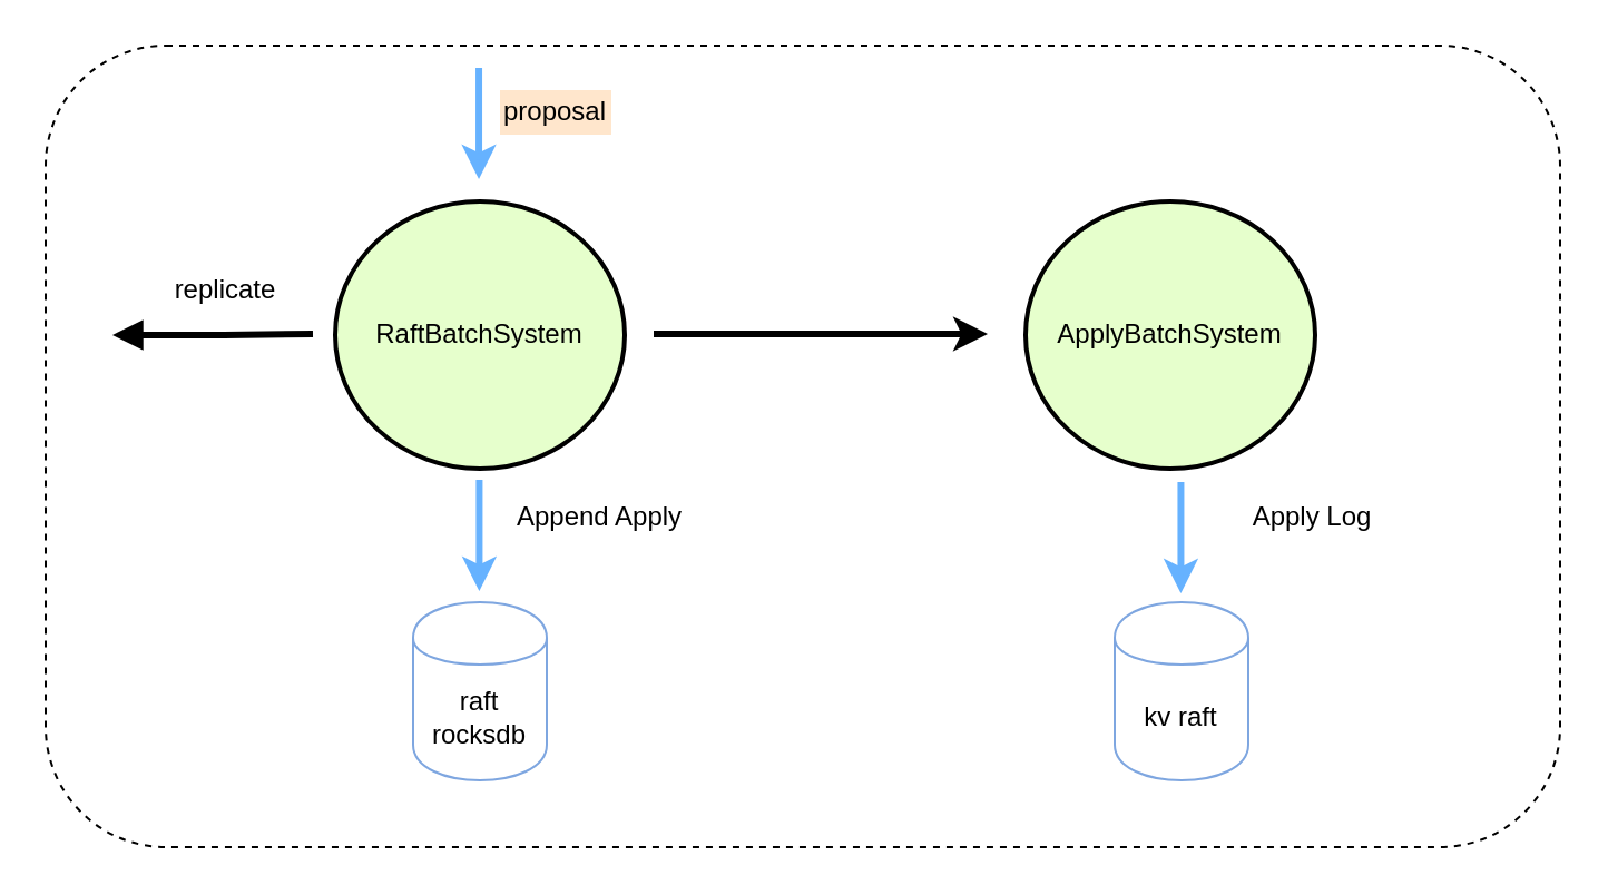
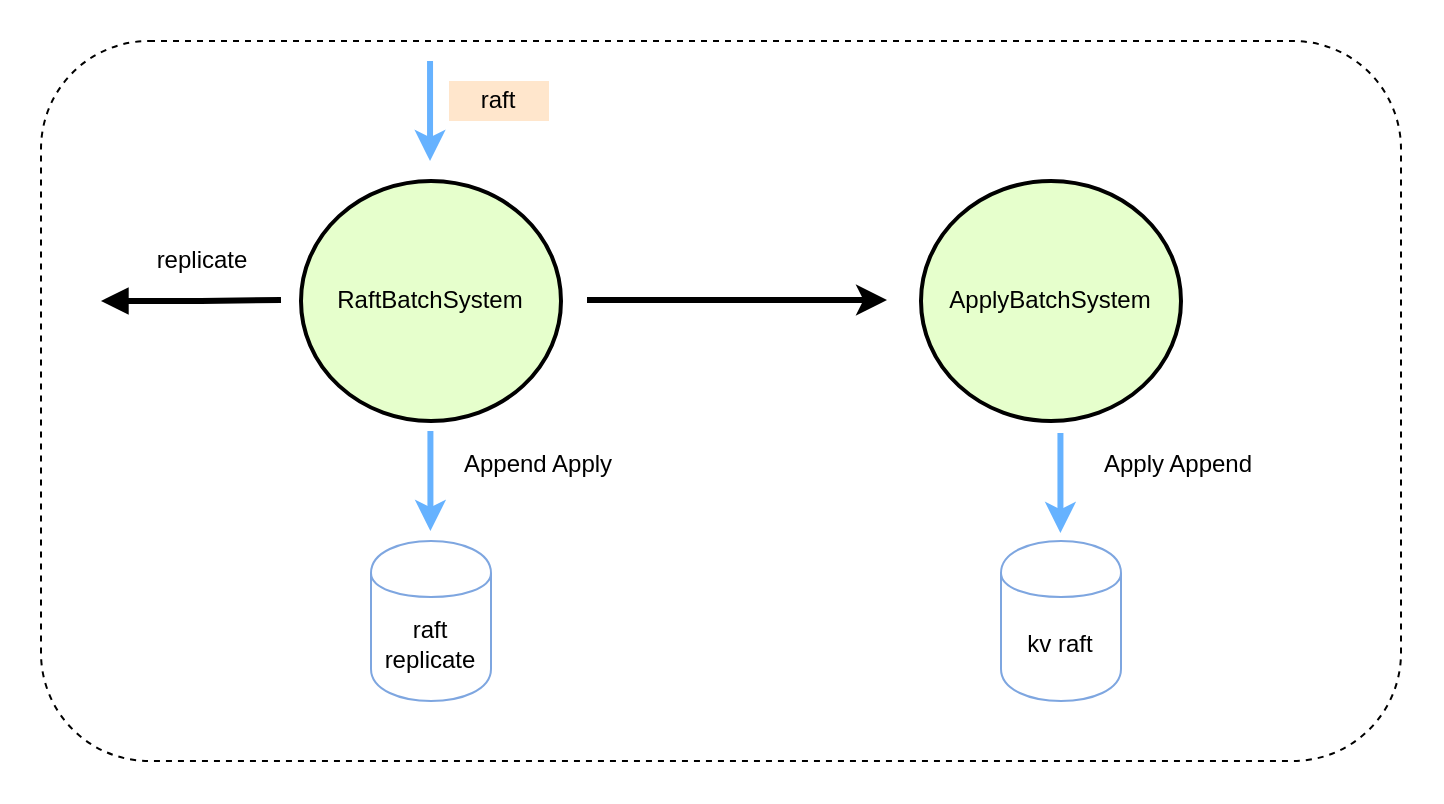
  <mxCell id="0" />
  <mxCell id="1" parent="0" />
  <mxCell id="2" style="edgeStyle=orthogonalEdgeStyle;rounded=0;orthogonalLoop=1;jettySize=auto;html=1;strokeWidth=3;" edge="1" parent="1"><mxGeometry relative="1" as="geometry"><mxPoint x="293" y="149.5" as="sourcePoint" /><mxPoint x="443" y="149.5" as="targetPoint" /><Array as="points"><mxPoint x="403" y="149.5" /><mxPoint x="403" y="149.5" /></Array></mxGeometry></mxCell>
  <mxCell id="3" value="" style="edgeStyle=orthogonalEdgeStyle;rounded=0;orthogonalLoop=1;jettySize=auto;html=1;strokeWidth=3;strokeColor=#66B2FF;" edge="1" parent="1"><mxGeometry relative="1" as="geometry"><mxPoint x="214.71" y="215" as="sourcePoint" /><mxPoint x="214.71" y="265" as="targetPoint" /></mxGeometry></mxCell>
  <mxCell id="4" value="RaftBatchSystem" style="shape=mxgraph.flowchart.start_2;whiteSpace=wrap;html=1;fillColor=#E6FFCC;strokeColor=#000000;strokeWidth=2" diagramCategory="Flowchart" diagramName="Start2" vertex="1" parent="1"><mxGeometry x="150" y="90" width="130" height="120" as="geometry" /></mxCell>
  <mxCell id="5" value="ApplyBatchSystem" style="shape=mxgraph.flowchart.start_2;whiteSpace=wrap;html=1;fillColor=#E6FFCC;strokeColor=#000000;strokeWidth=2" diagramCategory="Flowchart" diagramName="Start2" vertex="1" parent="1"><mxGeometry x="460" y="90" width="130" height="120" as="geometry" /></mxCell>
- <mxCell id="6" value="raft rocksdb" style="shape=cylinder;whiteSpace=wrap;html=1;boundedLbl=1;backgroundOutline=1;strokeColor=#7EA6E0;" diagramCategory="general" diagramName="Cylinder" vertex="1" parent="1"><mxGeometry x="185" y="270" width="60" height="80" as="geometry" /></mxCell>
+ <mxCell id="6" value="raft replicate" style="shape=cylinder;whiteSpace=wrap;html=1;boundedLbl=1;backgroundOutline=1;strokeColor=#7EA6E0;" diagramCategory="general" diagramName="Cylinder" vertex="1" parent="1"><mxGeometry x="185" y="270" width="60" height="80" as="geometry" /></mxCell>
  <mxCell id="7" value="kv raft" style="shape=cylinder;whiteSpace=wrap;html=1;boundedLbl=1;backgroundOutline=1;strokeColor=#7EA6E0;" diagramCategory="general" diagramName="Cylinder" vertex="1" parent="1"><mxGeometry x="500" y="270" width="60" height="80" as="geometry" /></mxCell>
  <mxCell id="8" value="" style="edgeStyle=orthogonalEdgeStyle;rounded=0;orthogonalLoop=1;jettySize=auto;html=1;strokeWidth=3;strokeColor=#66B2FF;" edge="1" parent="1"><mxGeometry relative="1" as="geometry"><mxPoint x="529.72" y="216" as="sourcePoint" /><mxPoint x="529.72" y="266" as="targetPoint" /></mxGeometry></mxCell>
  <mxCell id="9" value="" style="edgeStyle=orthogonalEdgeStyle;rounded=0;orthogonalLoop=1;jettySize=auto;html=1;strokeWidth=3;strokeColor=#66B2FF;" edge="1" parent="1"><mxGeometry relative="1" as="geometry"><mxPoint x="214.52" y="30" as="sourcePoint" /><mxPoint x="214.52" y="80" as="targetPoint" /></mxGeometry></mxCell>
- <mxCell id="10" value="proposal" style="text;html=1;strokeColor=none;fillColor=#FFE6CC;align=center;verticalAlign=middle;whiteSpace=wrap;rounded=0;" diagramCategory="general" diagramName="text" vertex="1" parent="1"><mxGeometry x="224" y="40" width="50" height="20" as="geometry" /></mxCell>
+ <mxCell id="10" value="raft" style="text;html=1;strokeColor=none;fillColor=#FFE6CC;align=center;verticalAlign=middle;whiteSpace=wrap;rounded=0;" diagramCategory="general" diagramName="text" vertex="1" parent="1"><mxGeometry x="224" y="40" width="50" height="20" as="geometry" /></mxCell>
  <mxCell id="11" value="Append Apply" style="text;html=1;strokeColor=none;fillColor=none;align=center;verticalAlign=middle;whiteSpace=wrap;rounded=0;" diagramCategory="general" diagramName="text" vertex="1" parent="1"><mxGeometry x="220" y="222" width="98" height="20" as="geometry" /></mxCell>
- <mxCell id="12" value="Apply Log" style="text;html=1;strokeColor=none;fillColor=none;align=center;verticalAlign=middle;whiteSpace=wrap;rounded=0;" diagramCategory="general" diagramName="text" vertex="1" parent="1"><mxGeometry x="540" y="222" width="98" height="20" as="geometry" /></mxCell>
+ <mxCell id="12" value="Apply Append" style="text;html=1;strokeColor=none;fillColor=none;align=center;verticalAlign=middle;whiteSpace=wrap;rounded=0;" diagramCategory="general" diagramName="text" vertex="1" parent="1"><mxGeometry x="540" y="222" width="98" height="20" as="geometry" /></mxCell>
  <mxCell id="13" style="edgeStyle=orthogonalEdgeStyle;rounded=0;orthogonalLoop=1;jettySize=auto;html=1;strokeWidth=3;startArrow=block;startFill=1;endArrow=none;endFill=0;" edge="1" parent="1"><mxGeometry relative="1" as="geometry"><mxPoint x="50" y="150" as="sourcePoint" /><mxPoint x="140" y="149.52" as="targetPoint" /><Array as="points"><mxPoint x="100" y="149.52" /><mxPoint x="100" y="149.52" /></Array></mxGeometry></mxCell>
  <mxCell id="14" value="replicate" style="text;html=1;strokeColor=none;fillColor=none;align=center;verticalAlign=middle;whiteSpace=wrap;rounded=0;" diagramCategory="general" diagramName="text" vertex="1" parent="1"><mxGeometry x="61" y="120" width="80" height="20" as="geometry" /></mxCell>
  <mxCell id="15" value="" style="rounded=1;whiteSpace=wrap;html=1;fillColor=none;dashed=1;" vertex="1" parent="1"><mxGeometry x="20" y="20" width="680" height="360" as="geometry" /></mxCell>
